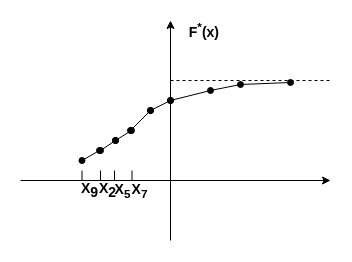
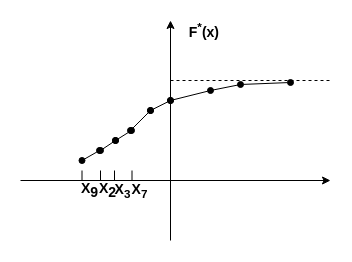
  <mxCell id="0" />
  <mxCell id="1" parent="0" />
  <mxCell id="2" value="" style="endArrow=classic;html=1;" parent="1" edge="1"><mxGeometry width="50" height="50" relative="1" as="geometry"><mxPoint x="170" y="240" as="sourcePoint" /><mxPoint x="170" y="20" as="targetPoint" /></mxGeometry></mxCell>
  <mxCell id="3" value="" style="endArrow=classic;html=1;" parent="1" edge="1"><mxGeometry width="50" height="50" relative="1" as="geometry"><mxPoint x="20" y="180" as="sourcePoint" /><mxPoint x="330" y="180" as="targetPoint" /></mxGeometry></mxCell>
  <mxCell id="4" value="X&lt;sub style=&quot;font-size: 14px;&quot;&gt;9&lt;/sub&gt;" style="text;strokeColor=none;fillColor=none;html=1;fontSize=14;fontStyle=1;verticalAlign=middle;align=center;" parent="1" vertex="1"><mxGeometry x="64" y="180" width="50" height="20" as="geometry" /></mxCell>
  <mxCell id="5" value="&lt;font style=&quot;font-size: 14px;&quot;&gt;X&lt;sub style=&quot;font-size: 14px;&quot;&gt;2&lt;/sub&gt;&lt;/font&gt;" style="text;strokeColor=none;fillColor=none;html=1;fontSize=14;fontStyle=1;verticalAlign=middle;align=center;" parent="1" vertex="1"><mxGeometry x="81.5" y="180" width="50" height="20" as="geometry" /></mxCell>
- <mxCell id="6" value="&lt;font style=&quot;font-size: 14px&quot;&gt;X&lt;sub&gt;5&lt;/sub&gt;&lt;/font&gt;" style="text;strokeColor=none;fillColor=none;html=1;fontSize=9;fontStyle=1;verticalAlign=middle;align=center;" parent="1" vertex="1"><mxGeometry x="97" y="180" width="50" height="20" as="geometry" /></mxCell>
+ <mxCell id="6" value="&lt;font style=&quot;font-size: 14px&quot;&gt;X&lt;sub&gt;3&lt;/sub&gt;&lt;/font&gt;" style="text;strokeColor=none;fillColor=none;html=1;fontSize=9;fontStyle=1;verticalAlign=middle;align=center;" parent="1" vertex="1"><mxGeometry x="97" y="180" width="50" height="20" as="geometry" /></mxCell>
  <mxCell id="7" value="&lt;font style=&quot;font-size: 14px&quot;&gt;X&lt;sub&gt;7&lt;/sub&gt;&lt;/font&gt;" style="text;strokeColor=none;fillColor=none;html=1;fontSize=9;fontStyle=1;verticalAlign=middle;align=center;" parent="1" vertex="1"><mxGeometry x="114" y="180" width="50" height="20" as="geometry" /></mxCell>
  <mxCell id="8" value="&lt;span style=&quot;font-size: 14px&quot;&gt;F&lt;sup&gt;*&lt;/sup&gt;(x)&lt;sup&gt;&amp;nbsp;&lt;br&gt;&lt;/sup&gt;&lt;/span&gt;" style="text;strokeColor=none;fillColor=none;html=1;fontSize=9;fontStyle=1;verticalAlign=middle;align=center;" parent="1" vertex="1"><mxGeometry x="180" y="20" width="50" height="20" as="geometry" /></mxCell>
  <mxCell id="9" value="" style="endArrow=none;html=1;" parent="1" edge="1"><mxGeometry width="50" height="50" relative="1" as="geometry"><mxPoint x="81.5" y="180" as="sourcePoint" /><mxPoint x="81.5" y="170" as="targetPoint" /></mxGeometry></mxCell>
  <mxCell id="10" value="" style="endArrow=none;html=1;" parent="1" edge="1"><mxGeometry width="50" height="50" relative="1" as="geometry"><mxPoint x="100" y="180" as="sourcePoint" /><mxPoint x="100" y="170" as="targetPoint" /></mxGeometry></mxCell>
  <mxCell id="11" value="" style="endArrow=none;html=1;" parent="1" edge="1"><mxGeometry width="50" height="50" relative="1" as="geometry"><mxPoint x="114" y="180" as="sourcePoint" /><mxPoint x="114" y="170" as="targetPoint" /></mxGeometry></mxCell>
  <mxCell id="12" value="" style="endArrow=none;html=1;" parent="1" edge="1"><mxGeometry width="50" height="50" relative="1" as="geometry"><mxPoint x="131.5" y="180" as="sourcePoint" /><mxPoint x="131.5" y="170" as="targetPoint" /></mxGeometry></mxCell>
  <mxCell id="13" value="" style="endArrow=oval;html=1;endFill=1;startArrow=oval;startFill=1;" parent="1" edge="1"><mxGeometry width="50" height="50" relative="1" as="geometry"><mxPoint x="81.5" y="160" as="sourcePoint" /><mxPoint x="99" y="150" as="targetPoint" /></mxGeometry></mxCell>
  <mxCell id="14" value="" style="endArrow=oval;html=1;endFill=1;startArrow=oval;startFill=1;" parent="1" edge="1"><mxGeometry width="50" height="50" relative="1" as="geometry"><mxPoint x="100" y="150" as="sourcePoint" /><mxPoint x="115" y="140" as="targetPoint" /><Array as="points" /></mxGeometry></mxCell>
  <mxCell id="15" value="" style="endArrow=oval;html=1;endFill=1;startArrow=oval;startFill=1;" parent="1" edge="1"><mxGeometry width="50" height="50" relative="1" as="geometry"><mxPoint x="115" y="140" as="sourcePoint" /><mxPoint x="131" y="130" as="targetPoint" /></mxGeometry></mxCell>
  <mxCell id="16" value="" style="endArrow=none;dashed=1;html=1;" parent="1" edge="1"><mxGeometry width="50" height="50" relative="1" as="geometry"><mxPoint x="170" y="80" as="sourcePoint" /><mxPoint x="330" y="80" as="targetPoint" /></mxGeometry></mxCell>
  <mxCell id="17" value="" style="endArrow=oval;html=1;endFill=1;startArrow=oval;startFill=1;" parent="1" edge="1"><mxGeometry width="50" height="50" relative="1" as="geometry"><mxPoint x="130" y="130" as="sourcePoint" /><mxPoint x="150" y="110" as="targetPoint" /></mxGeometry></mxCell>
  <mxCell id="18" value="" style="endArrow=oval;html=1;endFill=1;startArrow=oval;startFill=1;" parent="1" edge="1"><mxGeometry width="50" height="50" relative="1" as="geometry"><mxPoint x="150" y="110" as="sourcePoint" /><mxPoint x="170" y="100" as="targetPoint" /></mxGeometry></mxCell>
  <mxCell id="19" value="" style="endArrow=oval;html=1;endFill=1;startArrow=oval;startFill=1;" parent="1" edge="1"><mxGeometry width="50" height="50" relative="1" as="geometry"><mxPoint x="170" y="100" as="sourcePoint" /><mxPoint x="210" y="90" as="targetPoint" /></mxGeometry></mxCell>
  <mxCell id="20" value="" style="endArrow=none;html=1;" parent="1" edge="1"><mxGeometry width="50" height="50" relative="1" as="geometry"><mxPoint x="210" y="90" as="sourcePoint" /><mxPoint x="240" y="84" as="targetPoint" /></mxGeometry></mxCell>
  <mxCell id="21" value="" style="endArrow=oval;html=1;endFill=1;startArrow=oval;startFill=1;" parent="1" edge="1"><mxGeometry width="50" height="50" relative="1" as="geometry"><mxPoint x="240" y="84" as="sourcePoint" /><mxPoint x="290" y="82" as="targetPoint" /></mxGeometry></mxCell>
